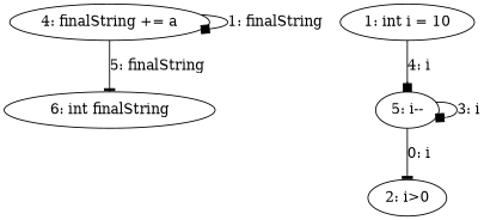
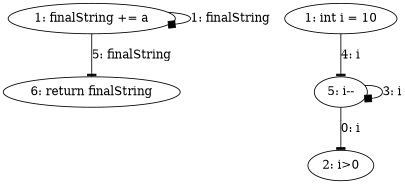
  digraph {
    edge [arrowhead=tee]
-   n1 [label="4: finalString += a"]
-   n2 [label="6: int finalString"]
+   n1 [label="1: finalString += a"]
+   n2 [label="6: return finalString"]
    n3 [label="1: int i = 10"]
    n4 [label="5: i--"]
    n5 [label="2: i>0"]
    n1 -> n1 [arrowhead=box label="1: finalString"]
    n1 -> n2 [label="5: finalString"]
-   n3 -> n4 [arrowhead=box label="4: i"]
+   n3 -> n4 [label="4: i"]
    n4 -> n4 [arrowhead=box label="3: i"]
    n4 -> n5 [label="0: i"]
  }
